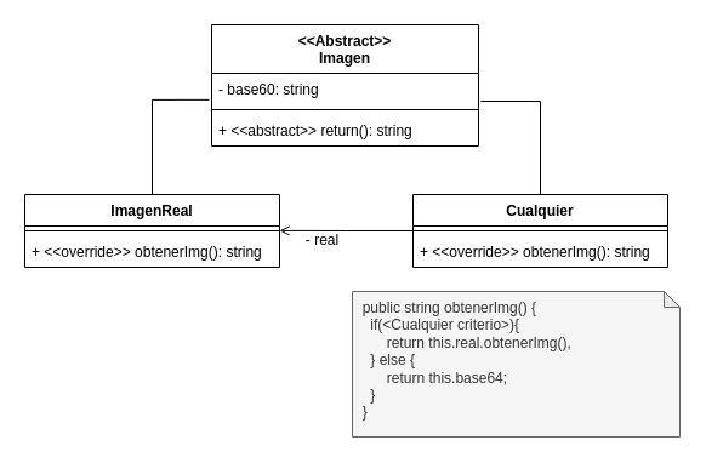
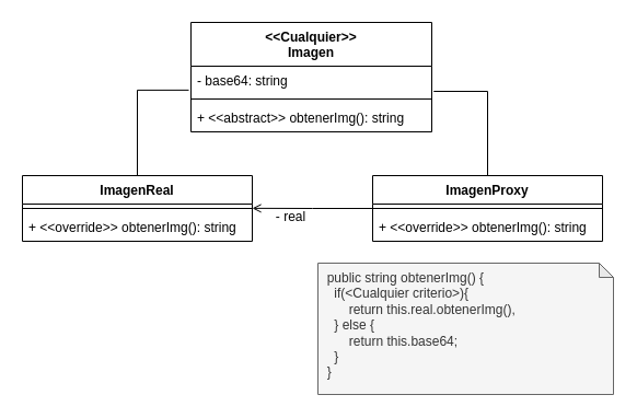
  <mxCell id="0" />
  <mxCell id="1" parent="0" />
- <mxCell id="2" value="&lt;div&gt;&amp;lt;&amp;lt;Abstract&amp;gt;&amp;gt;&lt;/div&gt;Imagen" style="swimlane;fontStyle=1;align=center;verticalAlign=top;childLayout=stackLayout;horizontal=1;startSize=40;horizontalStack=0;resizeParent=1;resizeParentMax=0;resizeLast=0;collapsible=1;marginBottom=0;whiteSpace=wrap;html=1;" vertex="1" parent="1"><mxGeometry x="174" y="20" width="220" height="100" as="geometry" /></mxCell>
- <mxCell id="3" value="- base60: string" style="text;strokeColor=none;fillColor=none;align=left;verticalAlign=top;spacingLeft=4;spacingRight=4;overflow=hidden;rotatable=0;points=[[0,0.5],[1,0.5]];portConstraint=eastwest;whiteSpace=wrap;html=1;" vertex="1" parent="2"><mxGeometry y="40" width="220" height="26" as="geometry" /></mxCell>
+ <mxCell id="2" value="&lt;div&gt;&amp;lt;&amp;lt;Cualquier&amp;gt;&amp;gt;&lt;/div&gt;Imagen" style="swimlane;fontStyle=1;align=center;verticalAlign=top;childLayout=stackLayout;horizontal=1;startSize=40;horizontalStack=0;resizeParent=1;resizeParentMax=0;resizeLast=0;collapsible=1;marginBottom=0;whiteSpace=wrap;html=1;" vertex="1" parent="1"><mxGeometry x="174" y="20" width="220" height="100" as="geometry" /></mxCell>
+ <mxCell id="3" value="- base64: string" style="text;strokeColor=none;fillColor=none;align=left;verticalAlign=top;spacingLeft=4;spacingRight=4;overflow=hidden;rotatable=0;points=[[0,0.5],[1,0.5]];portConstraint=eastwest;whiteSpace=wrap;html=1;" vertex="1" parent="2"><mxGeometry y="40" width="220" height="26" as="geometry" /></mxCell>
  <mxCell id="4" value="" style="line;strokeWidth=1;fillColor=none;align=left;verticalAlign=middle;spacingTop=-1;spacingLeft=3;spacingRight=3;rotatable=0;labelPosition=right;points=[];portConstraint=eastwest;strokeColor=inherit;" vertex="1" parent="2"><mxGeometry y="66" width="220" height="8" as="geometry" /></mxCell>
- <mxCell id="5" value="+ &amp;lt;&amp;lt;abstract&amp;gt;&amp;gt; return(): string" style="text;strokeColor=none;fillColor=none;align=left;verticalAlign=top;spacingLeft=4;spacingRight=4;overflow=hidden;rotatable=0;points=[[0,0.5],[1,0.5]];portConstraint=eastwest;whiteSpace=wrap;html=1;" vertex="1" parent="2"><mxGeometry y="74" width="220" height="26" as="geometry" /></mxCell>
- <mxCell id="6" value="Cualquier" style="swimlane;fontStyle=1;align=center;verticalAlign=top;childLayout=stackLayout;horizontal=1;startSize=26;horizontalStack=0;resizeParent=1;resizeParentMax=0;resizeLast=0;collapsible=1;marginBottom=0;whiteSpace=wrap;html=1;" vertex="1" parent="1"><mxGeometry x="340" y="160" width="210" height="60" as="geometry" /></mxCell>
+ <mxCell id="5" value="+ &amp;lt;&amp;lt;abstract&amp;gt;&amp;gt; obtenerImg(): string" style="text;strokeColor=none;fillColor=none;align=left;verticalAlign=top;spacingLeft=4;spacingRight=4;overflow=hidden;rotatable=0;points=[[0,0.5],[1,0.5]];portConstraint=eastwest;whiteSpace=wrap;html=1;" vertex="1" parent="2"><mxGeometry y="74" width="220" height="26" as="geometry" /></mxCell>
+ <mxCell id="6" value="ImagenProxy" style="swimlane;fontStyle=1;align=center;verticalAlign=top;childLayout=stackLayout;horizontal=1;startSize=26;horizontalStack=0;resizeParent=1;resizeParentMax=0;resizeLast=0;collapsible=1;marginBottom=0;whiteSpace=wrap;html=1;" vertex="1" parent="1"><mxGeometry x="340" y="160" width="210" height="60" as="geometry" /></mxCell>
  <mxCell id="7" value="" style="line;strokeWidth=1;fillColor=none;align=left;verticalAlign=middle;spacingTop=-1;spacingLeft=3;spacingRight=3;rotatable=0;labelPosition=right;points=[];portConstraint=eastwest;strokeColor=inherit;" vertex="1" parent="6"><mxGeometry y="26" width="210" height="8" as="geometry" /></mxCell>
  <mxCell id="8" value="+ &amp;lt;&amp;lt;override&amp;gt;&amp;gt; obtenerImg(): string" style="text;strokeColor=none;fillColor=none;align=left;verticalAlign=top;spacingLeft=4;spacingRight=4;overflow=hidden;rotatable=0;points=[[0,0.5],[1,0.5]];portConstraint=eastwest;whiteSpace=wrap;html=1;" vertex="1" parent="6"><mxGeometry y="34" width="210" height="26" as="geometry" /></mxCell>
  <mxCell id="9" value="ImagenReal" style="swimlane;fontStyle=1;align=center;verticalAlign=top;childLayout=stackLayout;horizontal=1;startSize=26;horizontalStack=0;resizeParent=1;resizeParentMax=0;resizeLast=0;collapsible=1;marginBottom=0;whiteSpace=wrap;html=1;" vertex="1" parent="1"><mxGeometry x="20" y="160" width="210" height="60" as="geometry" /></mxCell>
  <mxCell id="10" value="" style="line;strokeWidth=1;fillColor=none;align=left;verticalAlign=middle;spacingTop=-1;spacingLeft=3;spacingRight=3;rotatable=0;labelPosition=right;points=[];portConstraint=eastwest;strokeColor=inherit;" vertex="1" parent="9"><mxGeometry y="26" width="210" height="8" as="geometry" /></mxCell>
  <mxCell id="11" value="+ &amp;lt;&amp;lt;override&amp;gt;&amp;gt; obtenerImg(): string" style="text;strokeColor=none;fillColor=none;align=left;verticalAlign=top;spacingLeft=4;spacingRight=4;overflow=hidden;rotatable=0;points=[[0,0.5],[1,0.5]];portConstraint=eastwest;whiteSpace=wrap;html=1;" vertex="1" parent="9"><mxGeometry y="34" width="210" height="26" as="geometry" /></mxCell>
  <mxCell id="12" style="edgeStyle=orthogonalEdgeStyle;rounded=0;orthogonalLoop=1;jettySize=auto;html=1;exitX=0.5;exitY=0;exitDx=0;exitDy=0;entryX=-0.009;entryY=0.841;entryDx=0;entryDy=0;entryPerimeter=0;endArrow=none;endFill=0;" edge="1" parent="1" source="9" target="3"><mxGeometry relative="1" as="geometry" /></mxCell>
  <mxCell id="13" style="edgeStyle=orthogonalEdgeStyle;rounded=0;orthogonalLoop=1;jettySize=auto;html=1;exitX=0.5;exitY=0;exitDx=0;exitDy=0;entryX=1.008;entryY=0.885;entryDx=0;entryDy=0;entryPerimeter=0;endArrow=none;endFill=0;" edge="1" parent="1" source="6" target="3"><mxGeometry relative="1" as="geometry" /></mxCell>
  <mxCell id="14" style="edgeStyle=orthogonalEdgeStyle;rounded=0;orthogonalLoop=1;jettySize=auto;html=1;exitX=0;exitY=0.5;exitDx=0;exitDy=0;entryX=1;entryY=0.482;entryDx=0;entryDy=0;entryPerimeter=0;endArrow=open;endFill=0;" edge="1" parent="1" source="6" target="10"><mxGeometry relative="1" as="geometry" /></mxCell>
  <mxCell id="15" value="- real" style="text;html=1;align=center;verticalAlign=middle;resizable=0;points=[];autosize=1;strokeColor=none;fillColor=none;" vertex="1" parent="1"><mxGeometry x="240" y="183" width="50" height="30" as="geometry" /></mxCell>
  <mxCell id="16" value="&amp;nbsp; public string obtenerImg() {&lt;div&gt;&amp;nbsp;&amp;nbsp;&lt;span style=&quot;background-color: initial;&quot;&gt;&amp;nbsp;&lt;/span&gt;&lt;span style=&quot;background-color: initial;&quot;&gt;&amp;nbsp;if(&amp;lt;Cualquier criterio&amp;gt;){&lt;/span&gt;&lt;br&gt;&lt;/div&gt;&lt;div&gt;&lt;span style=&quot;background-color: initial;&quot;&gt;&lt;span style=&quot;white-space: pre;&quot;&gt;&#09;&lt;/span&gt;return this.real.obtenerImg(),&lt;br&gt;&lt;/span&gt;&lt;/div&gt;&lt;div&gt;&amp;nbsp;&amp;nbsp;&lt;span style=&quot;background-color: initial;&quot;&gt;&amp;nbsp;&lt;/span&gt;&lt;span style=&quot;background-color: initial;&quot;&gt;&amp;nbsp;} else {&lt;/span&gt;&lt;span style=&quot;background-color: initial;&quot;&gt;&lt;br&gt;&lt;/span&gt;&lt;/div&gt;&lt;div&gt;&amp;nbsp;&amp;nbsp;&lt;span style=&quot;background-color: initial;&quot;&gt;&amp;nbsp;&lt;/span&gt;&lt;span style=&quot;background-color: initial;&quot;&gt;&amp;nbsp;&lt;/span&gt;&lt;span style=&quot;background-color: initial;&quot;&gt;&amp;nbsp;&lt;/span&gt;&lt;span style=&quot;background-color: initial;&quot;&gt;&amp;nbsp;&lt;/span&gt;&lt;span style=&quot;background-color: initial;&quot;&gt;&amp;nbsp;&lt;/span&gt;&lt;span style=&quot;background-color: initial;&quot;&gt;&amp;nbsp;return this.base64;&lt;/span&gt;&lt;span style=&quot;background-color: initial;&quot;&gt;&lt;br&gt;&lt;/span&gt;&lt;/div&gt;&lt;div&gt;&amp;nbsp;&amp;nbsp;&lt;span style=&quot;background-color: initial;&quot;&gt;&amp;nbsp;&lt;/span&gt;&lt;span style=&quot;background-color: initial;&quot;&gt;&amp;nbsp;}&lt;/span&gt;&lt;span style=&quot;background-color: initial;&quot;&gt;&lt;br&gt;&lt;/span&gt;&lt;/div&gt;&lt;div&gt;&amp;nbsp; }&lt;span style=&quot;background-color: initial;&quot;&gt;&lt;br&gt;&lt;/span&gt;&lt;/div&gt;" style="shape=note;whiteSpace=wrap;html=1;backgroundOutline=1;darkOpacity=0.05;size=13;align=left;verticalAlign=top;fillColor=#f5f5f5;fontColor=#333333;strokeColor=#666666;" vertex="1" parent="1"><mxGeometry x="290" y="240" width="270" height="120" as="geometry" /></mxCell>
